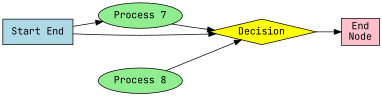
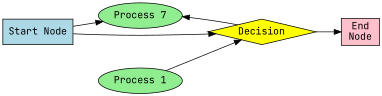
  digraph {
    fontname="JetBrains Mono"
    rankdir=LR
    node [fillcolor=lightgreen fontname="JetBrains Mono" shape=box style=filled]
    edge [fontname="JetBrains Mono"]
-   n1 [fillcolor=lightblue label="Start End"]
+   n1 [fillcolor=lightblue label="Start Node"]
    n2 [label="Process 7" shape=ellipse]
    n3 [fillcolor=yellow label=Decision shape=diamond]
-   n4 [label="Process 8" shape=ellipse]
+   n4 [label="Process 1" shape=ellipse]
    n5 [fillcolor=pink label="End\nNode"]
    n1 -> n2
    n1 -> n3
-   n2 -> n3
+   n3 -> n2
    n3 -> n5
    n4 -> n3
  }
